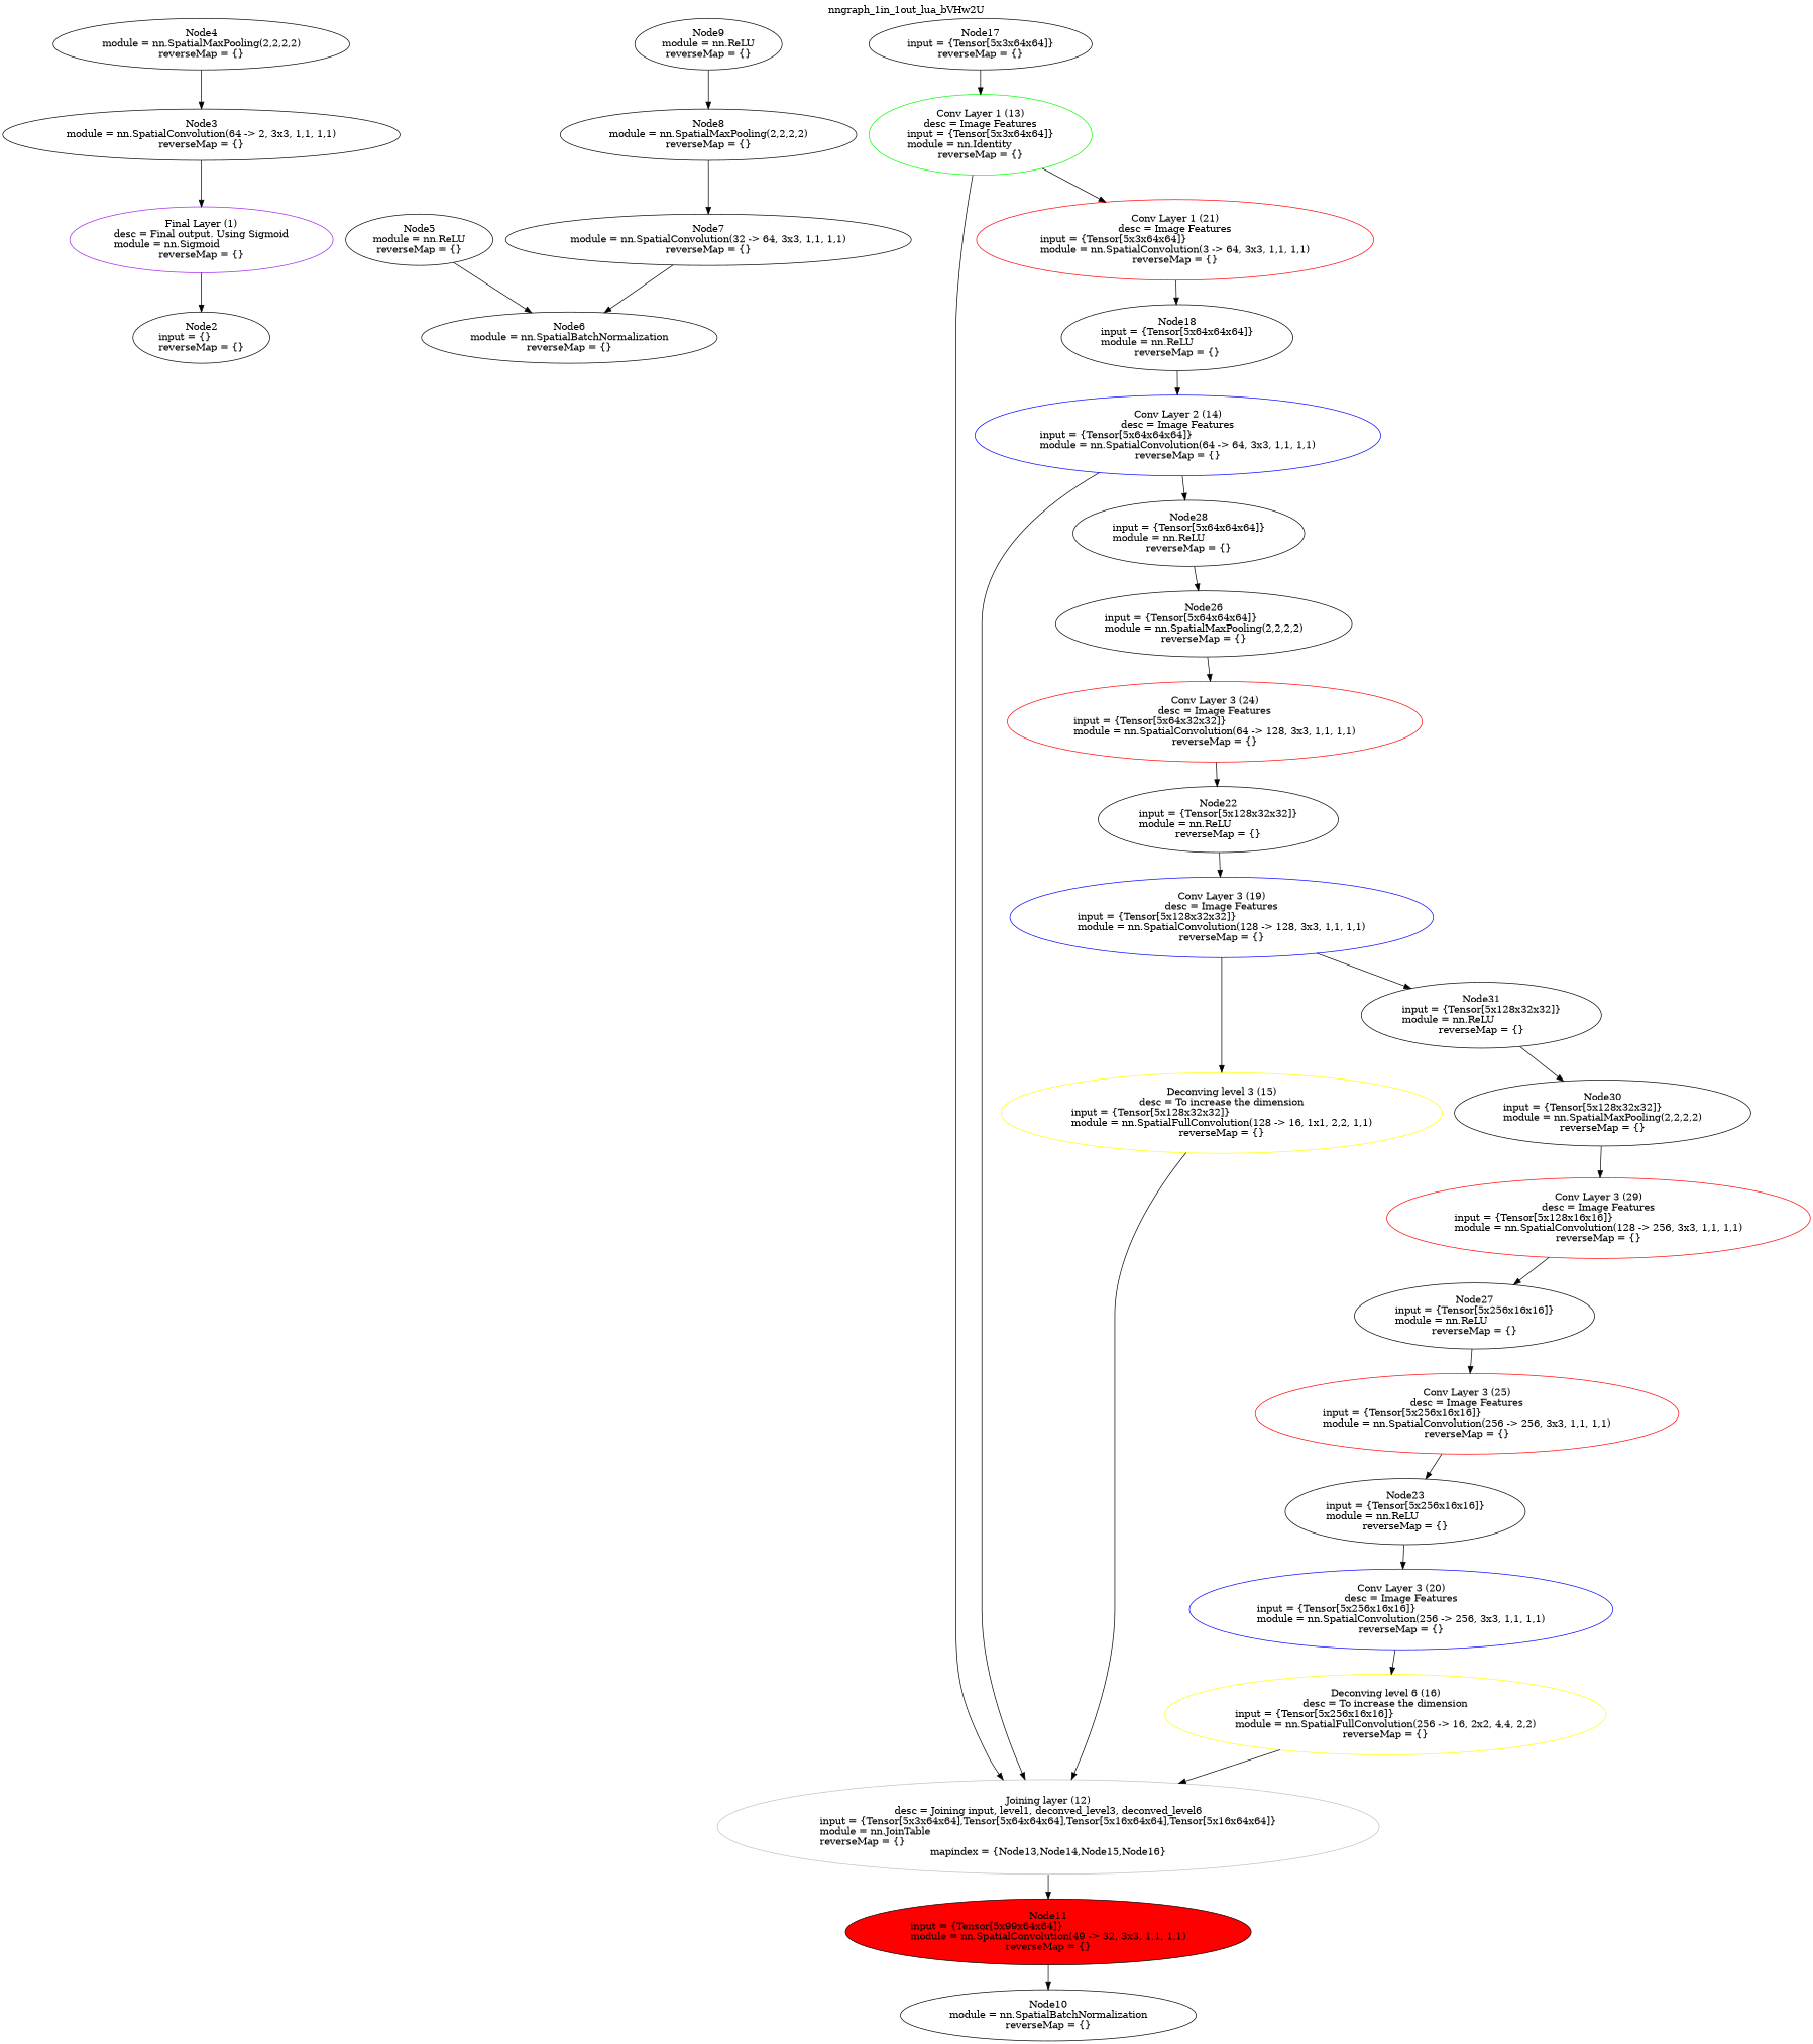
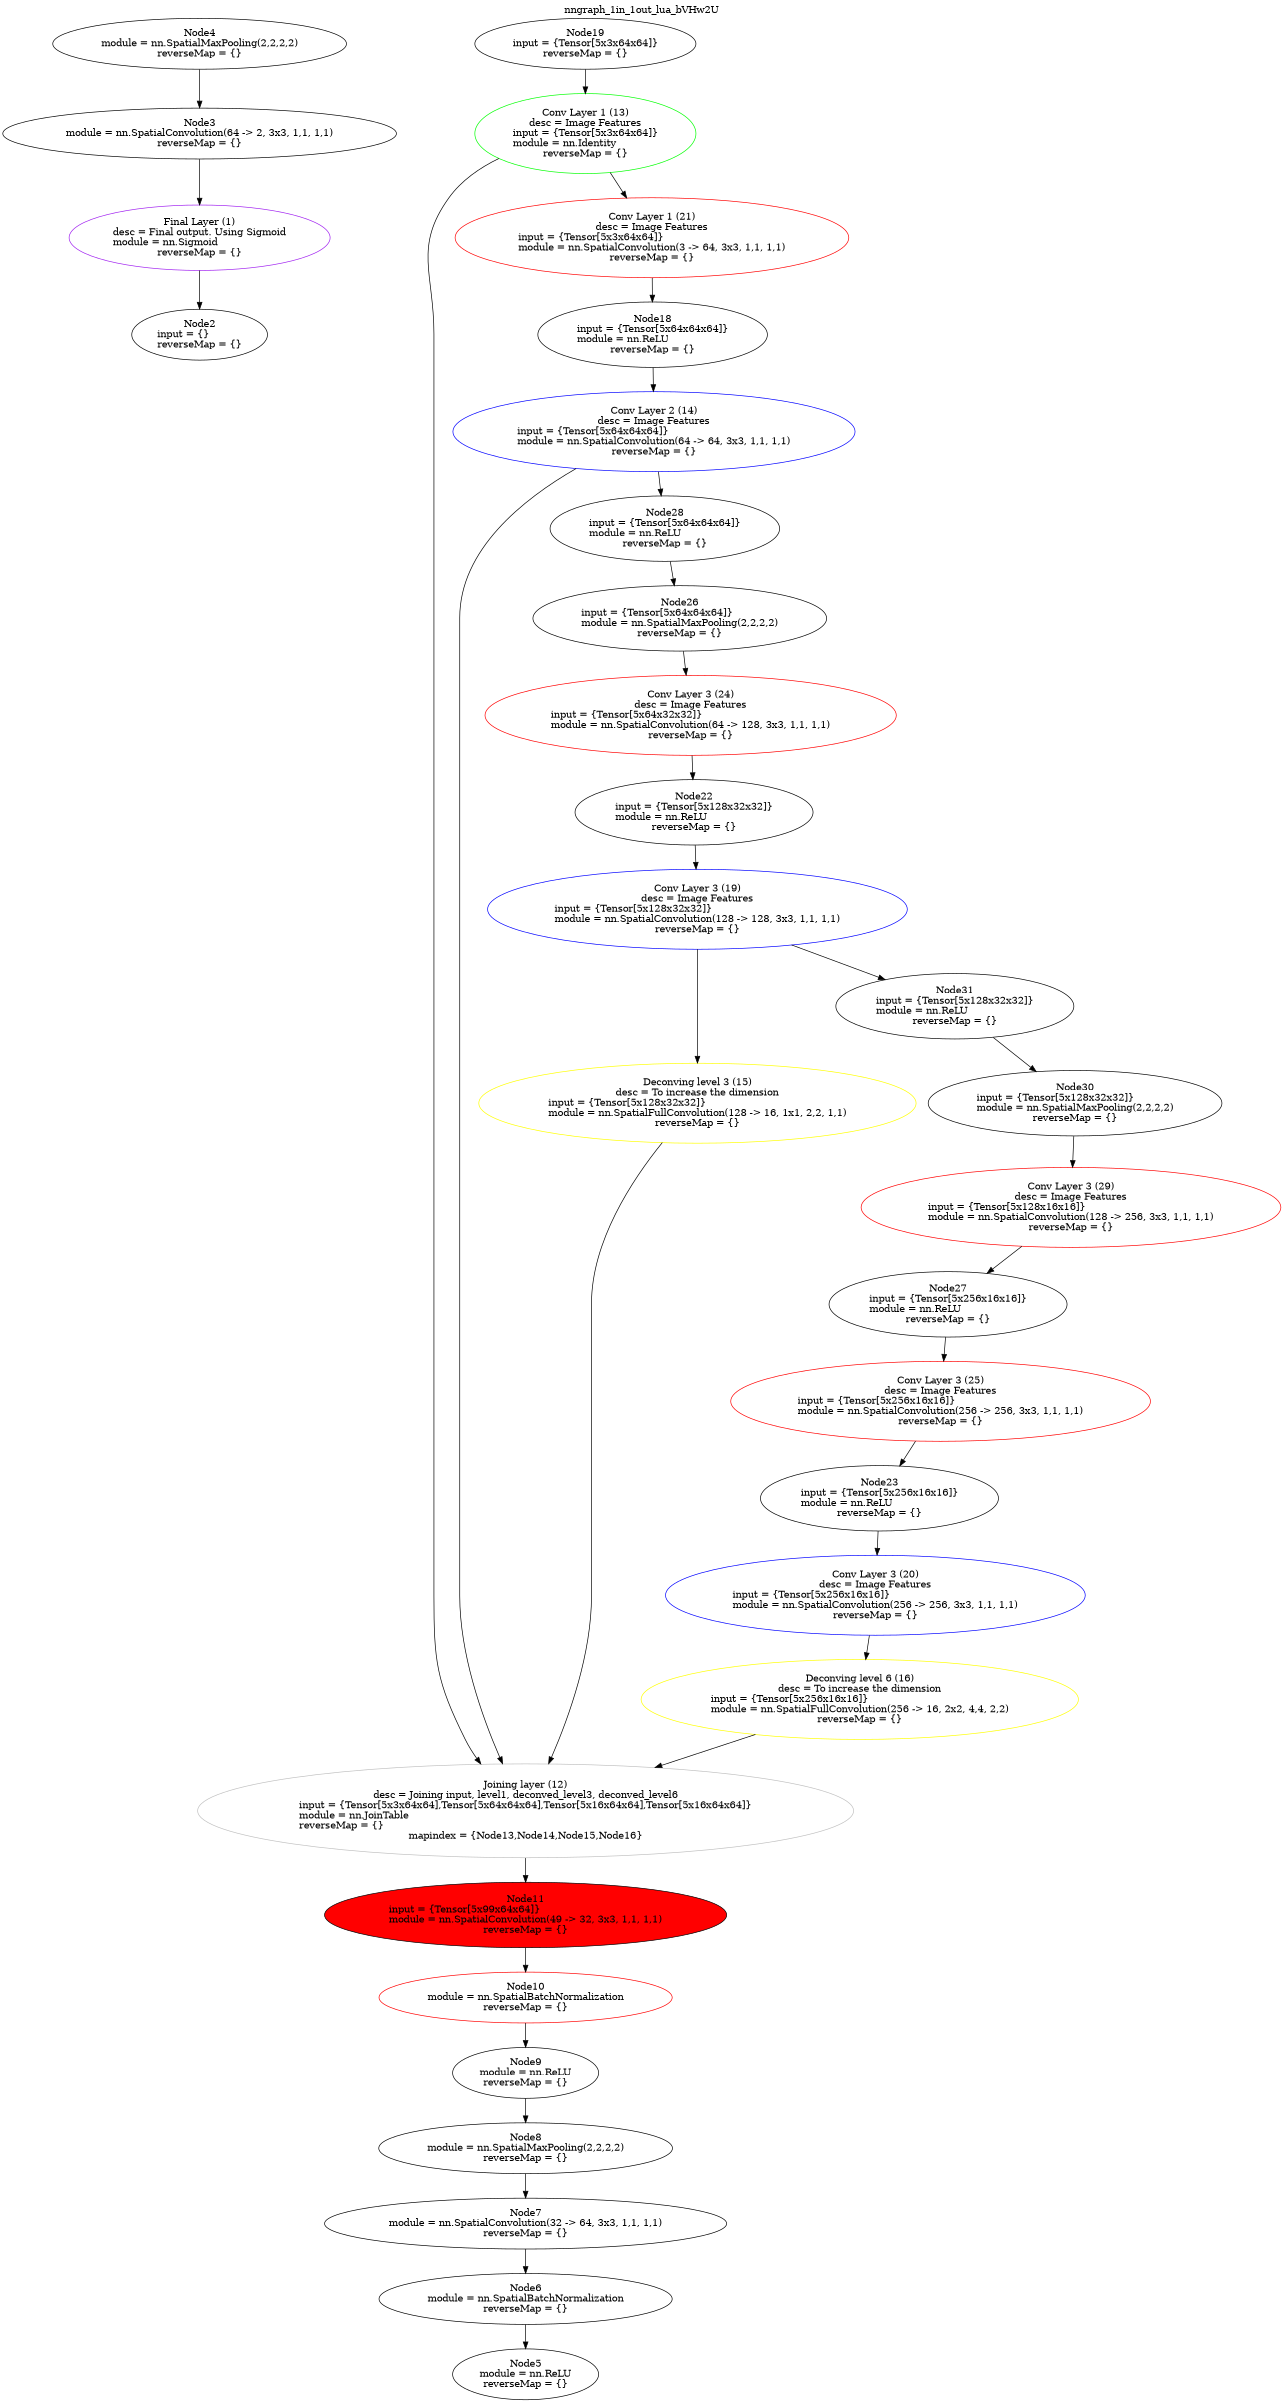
  digraph {
    label=nngraph_1in_1out_lua_bVHw2U
    labelloc=t
    node [shape=oval]
    n1 [color=purple label="Final Layer (1)\ndesc = Final output. Using Sigmoid\nmodule = nn.Sigmoid\lreverseMap = {}"]
    n2 [label="Node2\ninput = {}\lreverseMap = {}"]
    n3 [label="Node3\nmodule = nn.SpatialConvolution(64 -> 2, 3x3, 1,1, 1,1)\lreverseMap = {}"]
    n4 [label="Node4\nmodule = nn.SpatialMaxPooling(2,2,2,2)\lreverseMap = {}"]
    n5 [label="Node5\nmodule = nn.ReLU\lreverseMap = {}"]
    n6 [label="Node6\nmodule = nn.SpatialBatchNormalization\lreverseMap = {}"]
    n7 [label="Node7\nmodule = nn.SpatialConvolution(32 -> 64, 3x3, 1,1, 1,1)\lreverseMap = {}"]
    n8 [label="Node8\nmodule = nn.SpatialMaxPooling(2,2,2,2)\lreverseMap = {}"]
    n9 [label="Node9\nmodule = nn.ReLU\lreverseMap = {}"]
-   n10 [label="Node10\nmodule = nn.SpatialBatchNormalization\lreverseMap = {}"]
+   n10 [label="Node10\nmodule = nn.SpatialBatchNormalization\lreverseMap = {}" color=red]
    n11 [fillcolor=red label="Node11\ninput = {Tensor[5x99x64x64]}\lmodule = nn.SpatialConvolution(49 -> 32, 3x3, 1,1, 1,1)\lreverseMap = {}" style=filled]
    n12 [color=grey label="Joining layer (12)\ndesc = Joining input, level1, deconved_level3, deconved_level6\ninput = {Tensor[5x3x64x64],Tensor[5x64x64x64],Tensor[5x16x64x64],Tensor[5x16x64x64]}\lmodule = nn.JoinTable\lreverseMap = {}\lmapindex = {Node13,Node14,Node15,Node16}"]
    n13 [color=green label="Conv Layer 1 (13)\ndesc = Image Features\ninput = {Tensor[5x3x64x64]}\lmodule = nn.Identity\lreverseMap = {}"]
    n14 [color=red label="Conv Layer 1 (21)\ndesc = Image Features\ninput = {Tensor[5x3x64x64]}\lmodule = nn.SpatialConvolution(3 -> 64, 3x3, 1,1, 1,1)\lreverseMap = {}"]
    n15 [label="Node18\ninput = {Tensor[5x64x64x64]}\lmodule = nn.ReLU\lreverseMap = {}"]
    n16 [color=blue label="Conv Layer 2 (14)\ndesc = Image Features\ninput = {Tensor[5x64x64x64]}\lmodule = nn.SpatialConvolution(64 -> 64, 3x3, 1,1, 1,1)\lreverseMap = {}"]
    n17 [label="Node28\ninput = {Tensor[5x64x64x64]}\lmodule = nn.ReLU\lreverseMap = {}"]
    n18 [label="Node26\ninput = {Tensor[5x64x64x64]}\lmodule = nn.SpatialMaxPooling(2,2,2,2)\lreverseMap = {}"]
    n19 [color=yellow label="Deconving level 3 (15)\ndesc = To increase the dimension\ninput = {Tensor[5x128x32x32]}\lmodule = nn.SpatialFullConvolution(128 -> 16, 1x1, 2,2, 1,1)\lreverseMap = {}"]
    n20 [color=yellow label="Deconving level 6 (16)\ndesc = To increase the dimension\ninput = {Tensor[5x256x16x16]}\lmodule = nn.SpatialFullConvolution(256 -> 16, 2x2, 4,4, 2,2)\lreverseMap = {}"]
-   n21 [label="Node17\ninput = {Tensor[5x3x64x64]}\lreverseMap = {}"]
+   n21 [label="Node19\ninput = {Tensor[5x3x64x64]}\lreverseMap = {}"]
    n22 [color=blue label="Conv Layer 3 (19)\ndesc = Image Features\ninput = {Tensor[5x128x32x32]}\lmodule = nn.SpatialConvolution(128 -> 128, 3x3, 1,1, 1,1)\lreverseMap = {}"]
    n23 [label="Node31\ninput = {Tensor[5x128x32x32]}\lmodule = nn.ReLU\lreverseMap = {}"]
    n24 [label="Node30\ninput = {Tensor[5x128x32x32]}\lmodule = nn.SpatialMaxPooling(2,2,2,2)\lreverseMap = {}"]
    n25 [color=blue label="Conv Layer 3 (20)\ndesc = Image Features\ninput = {Tensor[5x256x16x16]}\lmodule = nn.SpatialConvolution(256 -> 256, 3x3, 1,1, 1,1)\lreverseMap = {}"]
    n26 [label="Node22\ninput = {Tensor[5x128x32x32]}\lmodule = nn.ReLU\lreverseMap = {}"]
    n27 [label="Node23\ninput = {Tensor[5x256x16x16]}\lmodule = nn.ReLU\lreverseMap = {}"]
    n28 [color=red label="Conv Layer 3 (24)\ndesc = Image Features\ninput = {Tensor[5x64x32x32]}\lmodule = nn.SpatialConvolution(64 -> 128, 3x3, 1,1, 1,1)\lreverseMap = {}"]
    n29 [color=red label="Conv Layer 3 (25)\ndesc = Image Features\ninput = {Tensor[5x256x16x16]}\lmodule = nn.SpatialConvolution(256 -> 256, 3x3, 1,1, 1,1)\lreverseMap = {}"]
    n30 [label="Node27\ninput = {Tensor[5x256x16x16]}\lmodule = nn.ReLU\lreverseMap = {}"]
    n31 [color=red label="Conv Layer 3 (29)\ndesc = Image Features\ninput = {Tensor[5x128x16x16]}\lmodule = nn.SpatialConvolution(128 -> 256, 3x3, 1,1, 1,1)\lreverseMap = {}"]
    n1 -> n2
    n3 -> n1
    n4 -> n3
-   n5 -> n6
+   n6 -> n5
    n7 -> n6
    n8 -> n7
    n9 -> n8
+   n10 -> n9
    n11 -> n10
    n12 -> n11
    n13 -> n12
    n13 -> n14
    n14 -> n15
    n15 -> n16
    n16 -> n12
    n16 -> n17
    n17 -> n18
    n18 -> n28
    n19 -> n12
    n20 -> n12
    n21 -> n13
    n22 -> n19
    n22 -> n23
    n23 -> n24
    n24 -> n31
    n25 -> n20
    n26 -> n22
    n27 -> n25
    n28 -> n26
    n29 -> n27
    n30 -> n29
    n31 -> n30
  }
